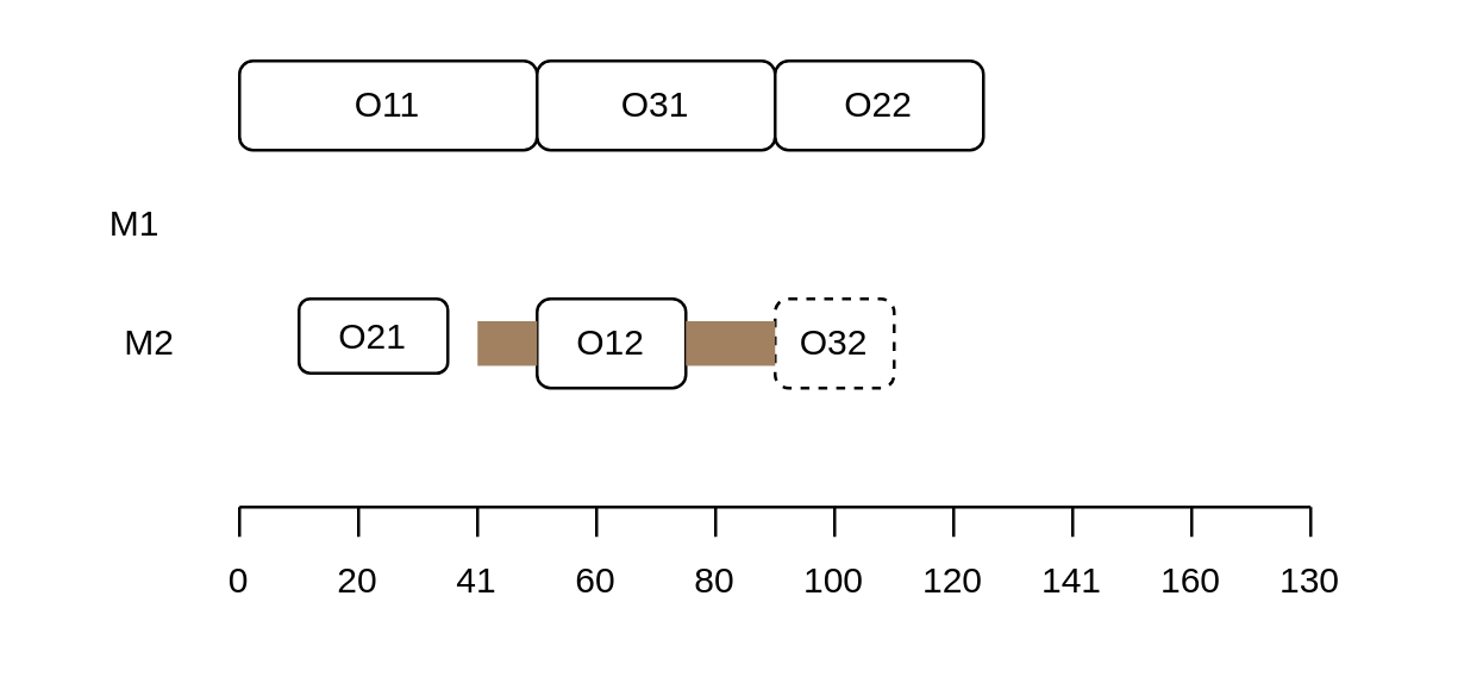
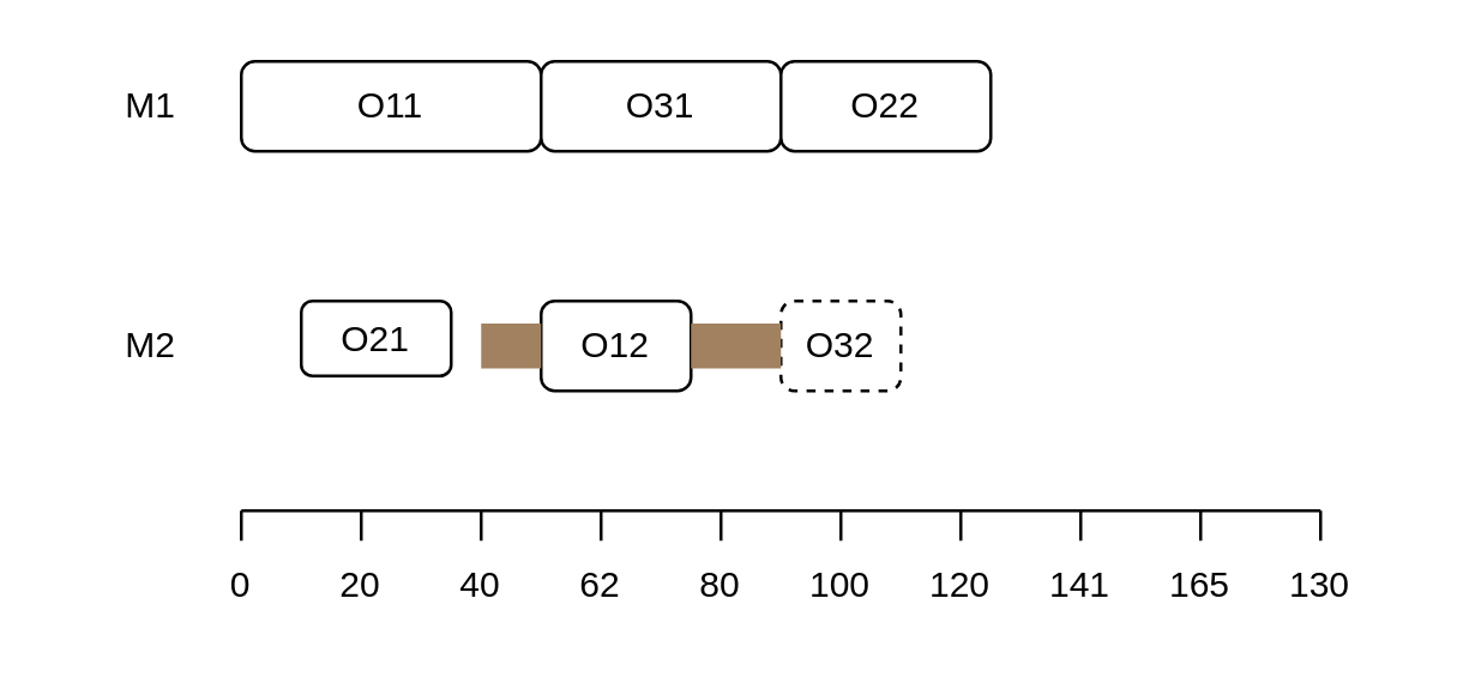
  <mxCell id="0" />
  <mxCell id="1" parent="0" />
  <mxCell id="2" value="O11" style="rounded=1;whiteSpace=wrap;html=1;" parent="1" vertex="1"><mxGeometry x="80" y="20" width="100" height="30" as="geometry" /></mxCell>
  <mxCell id="3" value="" style="endArrow=none;html=1;rounded=0;jumpStyle=none;jumpSize=6;" parent="1" edge="1"><mxGeometry width="50" height="50" relative="1" as="geometry"><mxPoint x="80" y="170" as="sourcePoint" /><mxPoint x="440" y="170" as="targetPoint" /></mxGeometry></mxCell>
  <mxCell id="4" value="" style="endArrow=none;html=1;rounded=0;jumpStyle=none;jumpSize=6;" parent="1" edge="1"><mxGeometry width="50" height="50" relative="1" as="geometry"><mxPoint x="80" y="180" as="sourcePoint" /><mxPoint x="80" y="170" as="targetPoint" /></mxGeometry></mxCell>
- <mxCell id="5" value="M1" style="text;html=1;strokeColor=none;fillColor=none;align=center;verticalAlign=middle;whiteSpace=wrap;rounded=0;" parent="1" vertex="1"><mxGeometry x="15" y="60" width="60" height="30" as="geometry" /></mxCell>
+ <mxCell id="5" value="M1" style="text;html=1;strokeColor=none;fillColor=none;align=center;verticalAlign=middle;whiteSpace=wrap;rounded=0;" parent="1" vertex="1"><mxGeometry x="20" y="20" width="60" height="30" as="geometry" /></mxCell>
  <mxCell id="6" value="M2" style="text;html=1;strokeColor=none;fillColor=none;align=center;verticalAlign=middle;whiteSpace=wrap;rounded=0;" parent="1" vertex="1"><mxGeometry x="20" y="100" width="60" height="30" as="geometry" /></mxCell>
  <mxCell id="7" value="" style="endArrow=none;html=1;rounded=0;jumpStyle=none;jumpSize=6;" parent="1" edge="1"><mxGeometry width="50" height="50" relative="1" as="geometry"><mxPoint x="120" y="180" as="sourcePoint" /><mxPoint x="120" y="170" as="targetPoint" /></mxGeometry></mxCell>
  <mxCell id="8" value="" style="endArrow=none;html=1;rounded=0;jumpStyle=none;jumpSize=6;" parent="1" edge="1"><mxGeometry width="50" height="50" relative="1" as="geometry"><mxPoint x="160" y="180" as="sourcePoint" /><mxPoint x="160" y="170" as="targetPoint" /></mxGeometry></mxCell>
  <mxCell id="9" value="" style="endArrow=none;html=1;rounded=0;jumpStyle=none;jumpSize=6;" parent="1" edge="1"><mxGeometry width="50" height="50" relative="1" as="geometry"><mxPoint x="200" y="180" as="sourcePoint" /><mxPoint x="200" y="170" as="targetPoint" /></mxGeometry></mxCell>
  <mxCell id="10" value="" style="endArrow=none;html=1;rounded=0;jumpStyle=none;jumpSize=6;" parent="1" edge="1"><mxGeometry width="50" height="50" relative="1" as="geometry"><mxPoint x="240" y="180" as="sourcePoint" /><mxPoint x="240" y="170" as="targetPoint" /></mxGeometry></mxCell>
  <mxCell id="11" value="" style="endArrow=none;html=1;rounded=0;jumpStyle=none;jumpSize=6;" parent="1" edge="1"><mxGeometry width="50" height="50" relative="1" as="geometry"><mxPoint x="280" y="180" as="sourcePoint" /><mxPoint x="280" y="170" as="targetPoint" /></mxGeometry></mxCell>
  <mxCell id="12" value="" style="endArrow=none;html=1;rounded=0;jumpStyle=none;jumpSize=6;" parent="1" edge="1"><mxGeometry width="50" height="50" relative="1" as="geometry"><mxPoint x="320" y="180" as="sourcePoint" /><mxPoint x="320" y="170" as="targetPoint" /></mxGeometry></mxCell>
  <mxCell id="13" value="" style="endArrow=none;html=1;rounded=0;jumpStyle=none;jumpSize=6;" parent="1" edge="1"><mxGeometry width="50" height="50" relative="1" as="geometry"><mxPoint x="360" y="180" as="sourcePoint" /><mxPoint x="360" y="170" as="targetPoint" /></mxGeometry></mxCell>
  <mxCell id="14" value="" style="endArrow=none;html=1;rounded=0;jumpStyle=none;jumpSize=6;" parent="1" edge="1"><mxGeometry width="50" height="50" relative="1" as="geometry"><mxPoint x="400" y="180" as="sourcePoint" /><mxPoint x="400" y="170" as="targetPoint" /></mxGeometry></mxCell>
  <mxCell id="15" value="" style="endArrow=none;html=1;rounded=0;jumpStyle=none;jumpSize=6;" parent="1" edge="1"><mxGeometry width="50" height="50" relative="1" as="geometry"><mxPoint x="440" y="180" as="sourcePoint" /><mxPoint x="440" y="170" as="targetPoint" /></mxGeometry></mxCell>
  <mxCell id="16" value="0" style="text;html=1;strokeColor=none;fillColor=none;align=center;verticalAlign=middle;whiteSpace=wrap;rounded=0;" parent="1" vertex="1"><mxGeometry x="50" y="180" width="60" height="30" as="geometry" /></mxCell>
  <mxCell id="17" value="20" style="text;html=1;strokeColor=none;fillColor=none;align=center;verticalAlign=middle;whiteSpace=wrap;rounded=0;" parent="1" vertex="1"><mxGeometry x="90" y="180" width="60" height="30" as="geometry" /></mxCell>
- <mxCell id="18" value="41" style="text;html=1;strokeColor=none;fillColor=none;align=center;verticalAlign=middle;whiteSpace=wrap;rounded=0;" parent="1" vertex="1"><mxGeometry x="130" y="180" width="60" height="30" as="geometry" /></mxCell>
- <mxCell id="19" value="60" style="text;html=1;strokeColor=none;fillColor=none;align=center;verticalAlign=middle;whiteSpace=wrap;rounded=0;" parent="1" vertex="1"><mxGeometry x="170" y="180" width="60" height="30" as="geometry" /></mxCell>
+ <mxCell id="18" value="40" style="text;html=1;strokeColor=none;fillColor=none;align=center;verticalAlign=middle;whiteSpace=wrap;rounded=0;" parent="1" vertex="1"><mxGeometry x="130" y="180" width="60" height="30" as="geometry" /></mxCell>
+ <mxCell id="19" value="62" style="text;html=1;strokeColor=none;fillColor=none;align=center;verticalAlign=middle;whiteSpace=wrap;rounded=0;" parent="1" vertex="1"><mxGeometry x="170" y="180" width="60" height="30" as="geometry" /></mxCell>
  <mxCell id="20" value="80" style="text;html=1;strokeColor=none;fillColor=none;align=center;verticalAlign=middle;whiteSpace=wrap;rounded=0;" parent="1" vertex="1"><mxGeometry x="210" y="180" width="60" height="30" as="geometry" /></mxCell>
  <mxCell id="21" value="100" style="text;html=1;strokeColor=none;fillColor=none;align=center;verticalAlign=middle;whiteSpace=wrap;rounded=0;" parent="1" vertex="1"><mxGeometry x="250" y="180" width="60" height="30" as="geometry" /></mxCell>
  <mxCell id="22" value="120" style="text;html=1;strokeColor=none;fillColor=none;align=center;verticalAlign=middle;whiteSpace=wrap;rounded=0;" parent="1" vertex="1"><mxGeometry x="290" y="180" width="60" height="30" as="geometry" /></mxCell>
  <mxCell id="23" value="141" style="text;html=1;strokeColor=none;fillColor=none;align=center;verticalAlign=middle;whiteSpace=wrap;rounded=0;" parent="1" vertex="1"><mxGeometry x="330" y="180" width="60" height="30" as="geometry" /></mxCell>
- <mxCell id="24" value="160" style="text;html=1;strokeColor=none;fillColor=none;align=center;verticalAlign=middle;whiteSpace=wrap;rounded=0;" parent="1" vertex="1"><mxGeometry x="370" y="180" width="60" height="30" as="geometry" /></mxCell>
+ <mxCell id="24" value="165" style="text;html=1;strokeColor=none;fillColor=none;align=center;verticalAlign=middle;whiteSpace=wrap;rounded=0;" parent="1" vertex="1"><mxGeometry x="370" y="180" width="60" height="30" as="geometry" /></mxCell>
  <mxCell id="25" value="130" style="text;html=1;strokeColor=none;fillColor=none;align=center;verticalAlign=middle;whiteSpace=wrap;rounded=0;" parent="1" vertex="1"><mxGeometry x="410" y="180" width="60" height="30" as="geometry" /></mxCell>
  <mxCell id="26" value="O21" style="rounded=1;whiteSpace=wrap;html=1;" parent="1" vertex="1"><mxGeometry x="100" y="100" width="50" height="25" as="geometry" /></mxCell>
  <mxCell id="27" value="O31" style="rounded=1;whiteSpace=wrap;html=1;" parent="1" vertex="1"><mxGeometry x="180" y="20" width="80" height="30" as="geometry" /></mxCell>
  <mxCell id="28" value="O12" style="rounded=1;whiteSpace=wrap;html=1;" parent="1" vertex="1"><mxGeometry x="180" y="100" width="50" height="30" as="geometry" /></mxCell>
  <mxCell id="29" value="O22" style="rounded=1;whiteSpace=wrap;html=1;" parent="1" vertex="1"><mxGeometry x="260" y="20" width="70" height="30" as="geometry" /></mxCell>
  <mxCell id="30" value="O32" style="rounded=1;whiteSpace=wrap;html=1;dashed=1;" parent="1" vertex="1"><mxGeometry x="260" y="100" width="40" height="30" as="geometry" /></mxCell>
  <mxCell id="31" value="" style="rounded=0;whiteSpace=wrap;html=1;fillColor=#A18160;strokeColor=none;" parent="1" vertex="1"><mxGeometry x="160" y="107.5" width="20" height="15" as="geometry" /></mxCell>
  <mxCell id="32" value="" style="rounded=0;whiteSpace=wrap;html=1;fillColor=#A18160;strokeColor=none;" parent="1" vertex="1"><mxGeometry x="230" y="107.5" width="30" height="15" as="geometry" /></mxCell>
